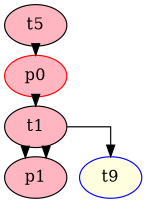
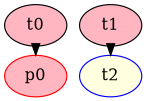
  digraph {
    nodesep=0.15
    rankdir=TB
    ranksep=0.02
    splines=ortho
    node [color=black fillcolor=lightpink style=filled]
    edge [style=solid]
    p0 [color=red]
    t1
-   p1
-   t2 [color=blue fillcolor=lightyellow label=t9]
-   t0 [label=t5]
-   p0 -> t1 [style=dashed]
-   t1 -> p1 [style=dotted]
-   t1 -> p1
+   t2 [color=blue fillcolor=lightyellow]
+   t0
    t1 -> t2
    t0 -> p0
  }
